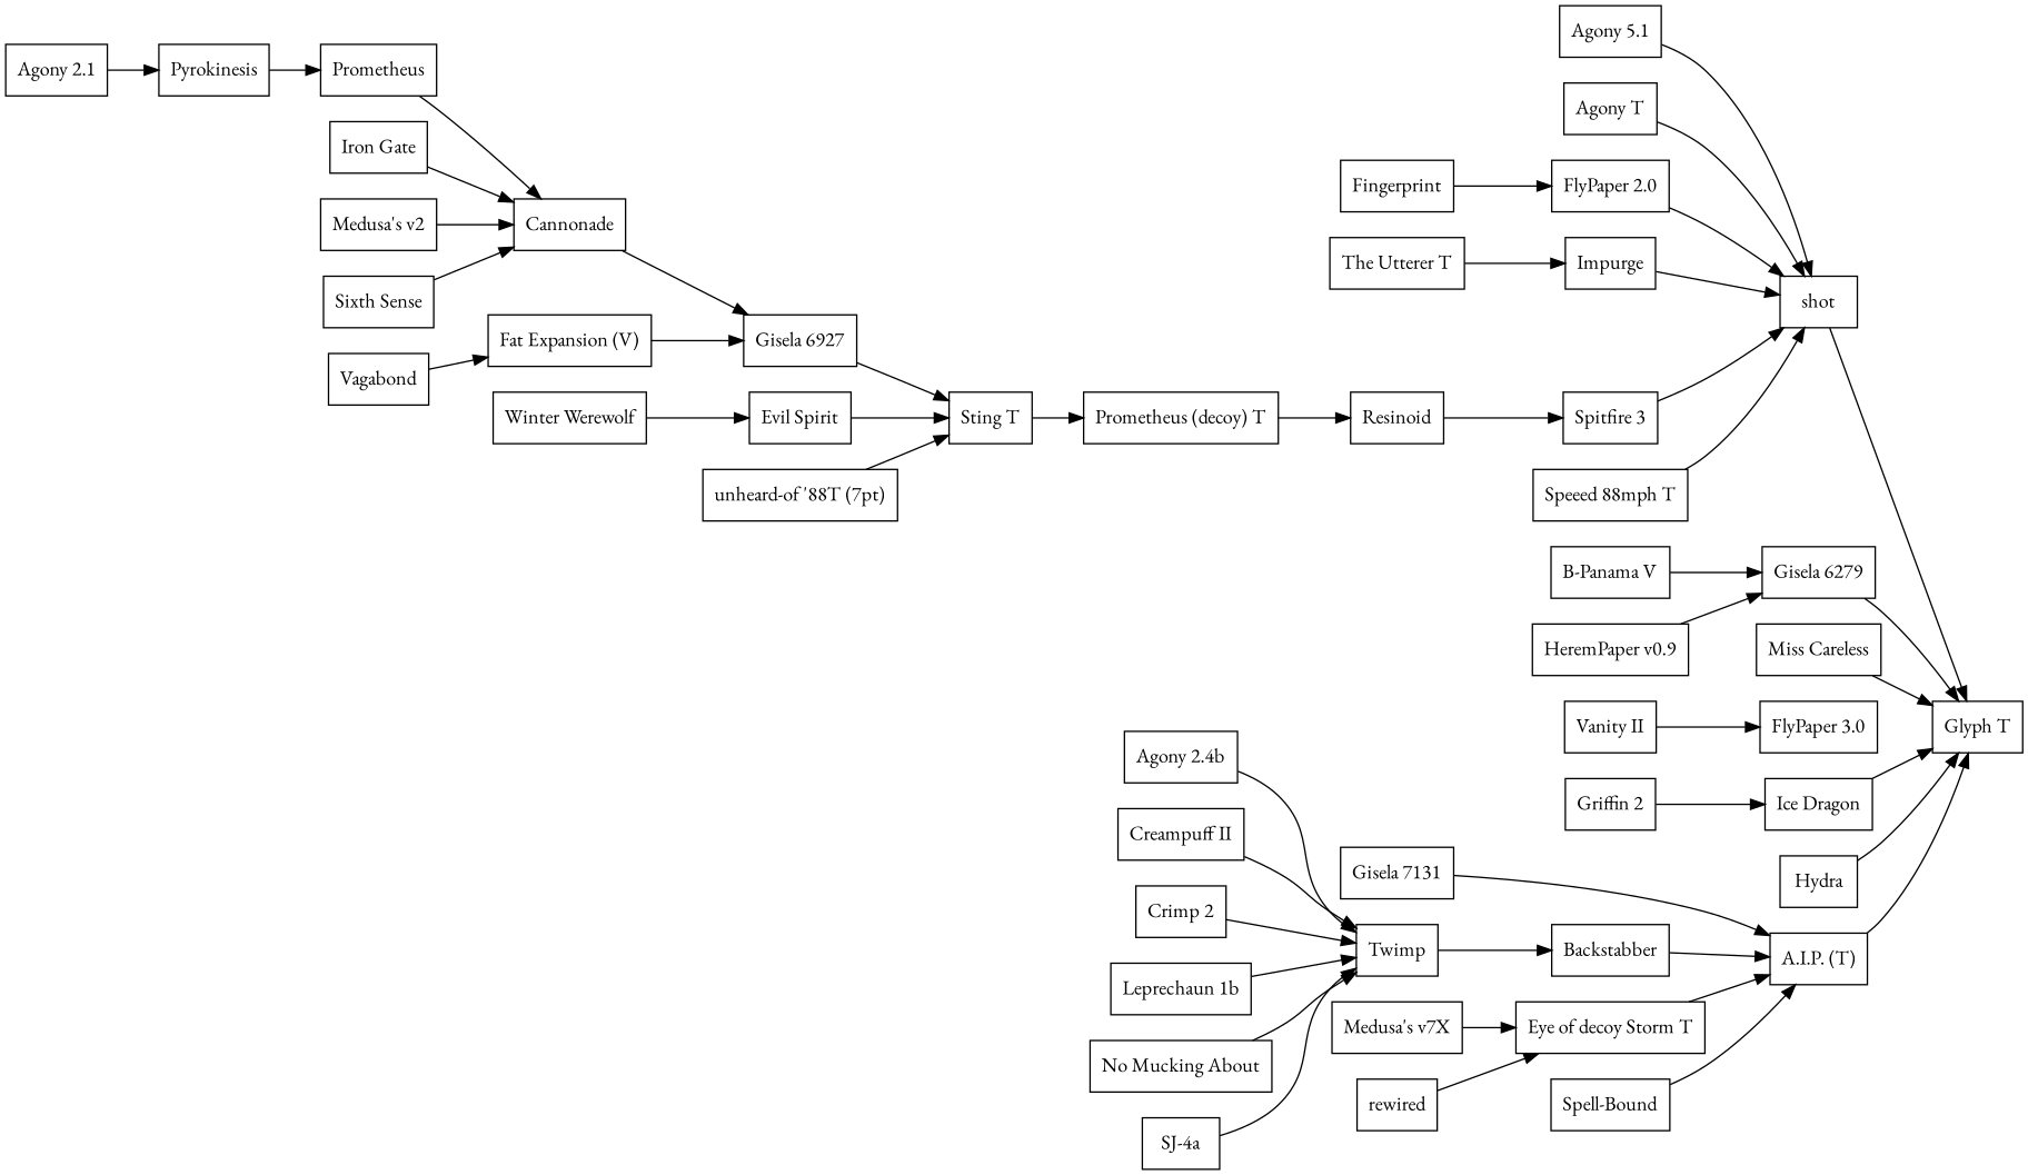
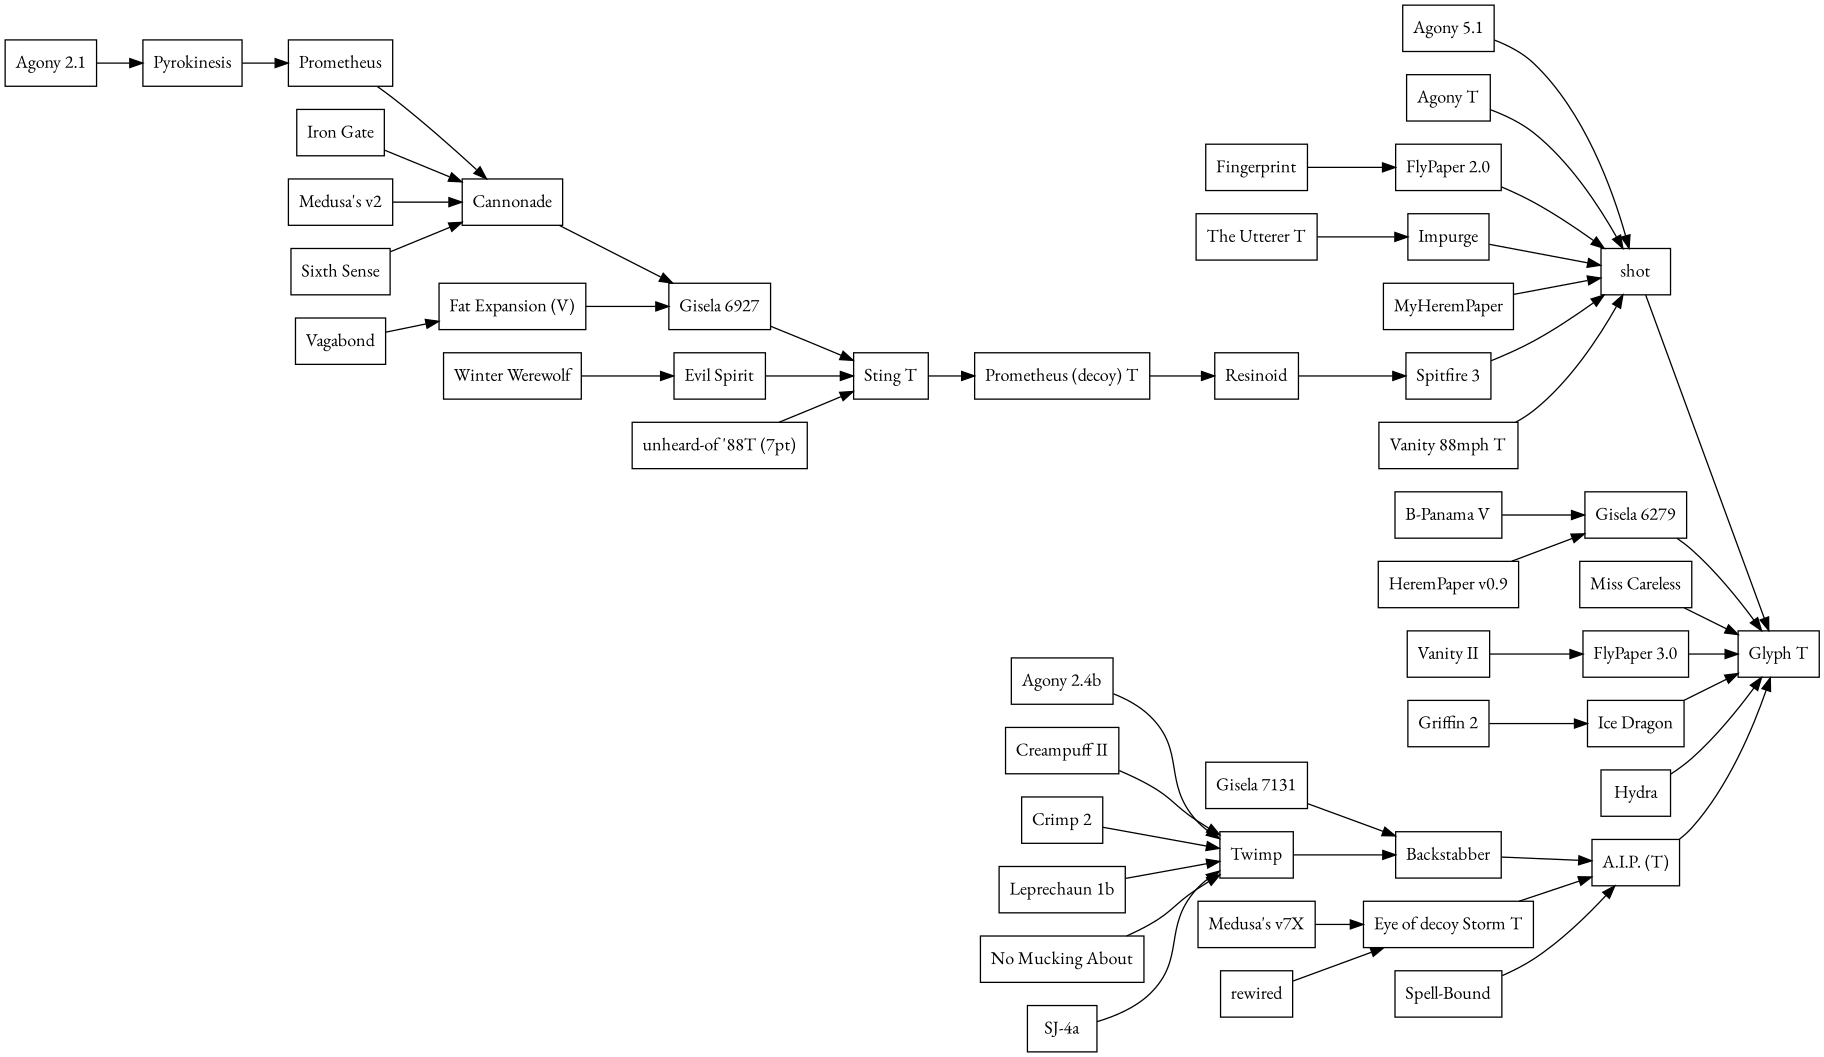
  digraph {
    fontname="EB Garamond"
    rankdir=LR
    node [fontname="EB Garamond" shape=box]
    edge [fontname="EB Garamond"]
    "A.I.P. (T)"
    "Glyph T"
    "Gisela 7131"
    "Agony 2.1"
    Pyrokinesis
    Prometheus
    Cannonade
    "Agony 2.4b"
    Twimp
    Backstabber
    "Agony 5.1"
    shot
    "Agony T"
    "B-Panama V"
    "Gisela 6279"
    "Gisela 6927"
    "Sting T"
    "Prometheus (decoy) T"
    "Miss Careless"
    "Creampuff II"
    "Crimp 2"
    "Evil Spirit"
    Resinoid
    n24 [label="Eye of decoy Storm T"]
    "Fat Expansion (V)"
    Fingerprint
    "FlyPaper 2.0"
    "FlyPaper 3.0"
    "Griffin 2"
    "Ice Dragon"
    "HeremPaper v0.9"
    Hydra
    Impurge
    "Iron Gate"
    "Leprechaun 1b"
    "Medusa's v2"
    "Medusa's v7X"
+   MyHeremPaper
    "No Mucking About"
    "Spitfire 3"
    rewired
    "Sixth Sense"
    "SJ-4a"
-   "Speeed 88mph T"
+   "Speeed 88mph T" [label="Vanity 88mph T"]
    "Spell-Bound"
    "unheard-of '88T (7pt)"
    "The Utterer T"
    Vagabond
    "Vanity II"
    "Winter Werewolf"
    "A.I.P. (T)" -> "Glyph T"
-   "Gisela 7131" -> "A.I.P. (T)"
+   "Gisela 7131" -> Backstabber
    "Agony 2.1" -> Pyrokinesis
    Pyrokinesis -> Prometheus
    Prometheus -> Cannonade
    Cannonade -> "Gisela 6927"
    "Agony 2.4b" -> Twimp
    Twimp -> Backstabber
    Backstabber -> "A.I.P. (T)"
    "Agony 5.1" -> shot
    shot -> "Glyph T"
    "Agony T" -> shot
    "B-Panama V" -> "Gisela 6279"
    "Gisela 6279" -> "Glyph T"
    "Gisela 6927" -> "Sting T"
    "Sting T" -> "Prometheus (decoy) T"
    "Prometheus (decoy) T" -> Resinoid
    "Miss Careless" -> "Glyph T"
    "Creampuff II" -> Twimp
    "Crimp 2" -> Twimp
    "Evil Spirit" -> "Sting T"
    Resinoid -> "Spitfire 3"
    n24 -> "A.I.P. (T)"
    "Fat Expansion (V)" -> "Gisela 6927"
    Fingerprint -> "FlyPaper 2.0"
    "FlyPaper 2.0" -> shot
+   "FlyPaper 3.0" -> "Glyph T"
    "Griffin 2" -> "Ice Dragon"
    "Ice Dragon" -> "Glyph T"
    "HeremPaper v0.9" -> "Gisela 6279"
    Hydra -> "Glyph T"
    Impurge -> shot
    "Iron Gate" -> Cannonade
    "Leprechaun 1b" -> Twimp
    "Medusa's v2" -> Cannonade
    "Medusa's v7X" -> n24
+   MyHeremPaper -> shot
    "No Mucking About" -> Twimp
    "Spitfire 3" -> shot
    rewired -> n24
    "Sixth Sense" -> Cannonade
    "SJ-4a" -> Twimp
    "Speeed 88mph T" -> shot
    "Spell-Bound" -> "A.I.P. (T)"
    "unheard-of '88T (7pt)" -> "Sting T"
    "The Utterer T" -> Impurge
    Vagabond -> "Fat Expansion (V)"
    "Vanity II" -> "FlyPaper 3.0"
    "Winter Werewolf" -> "Evil Spirit"
  }
